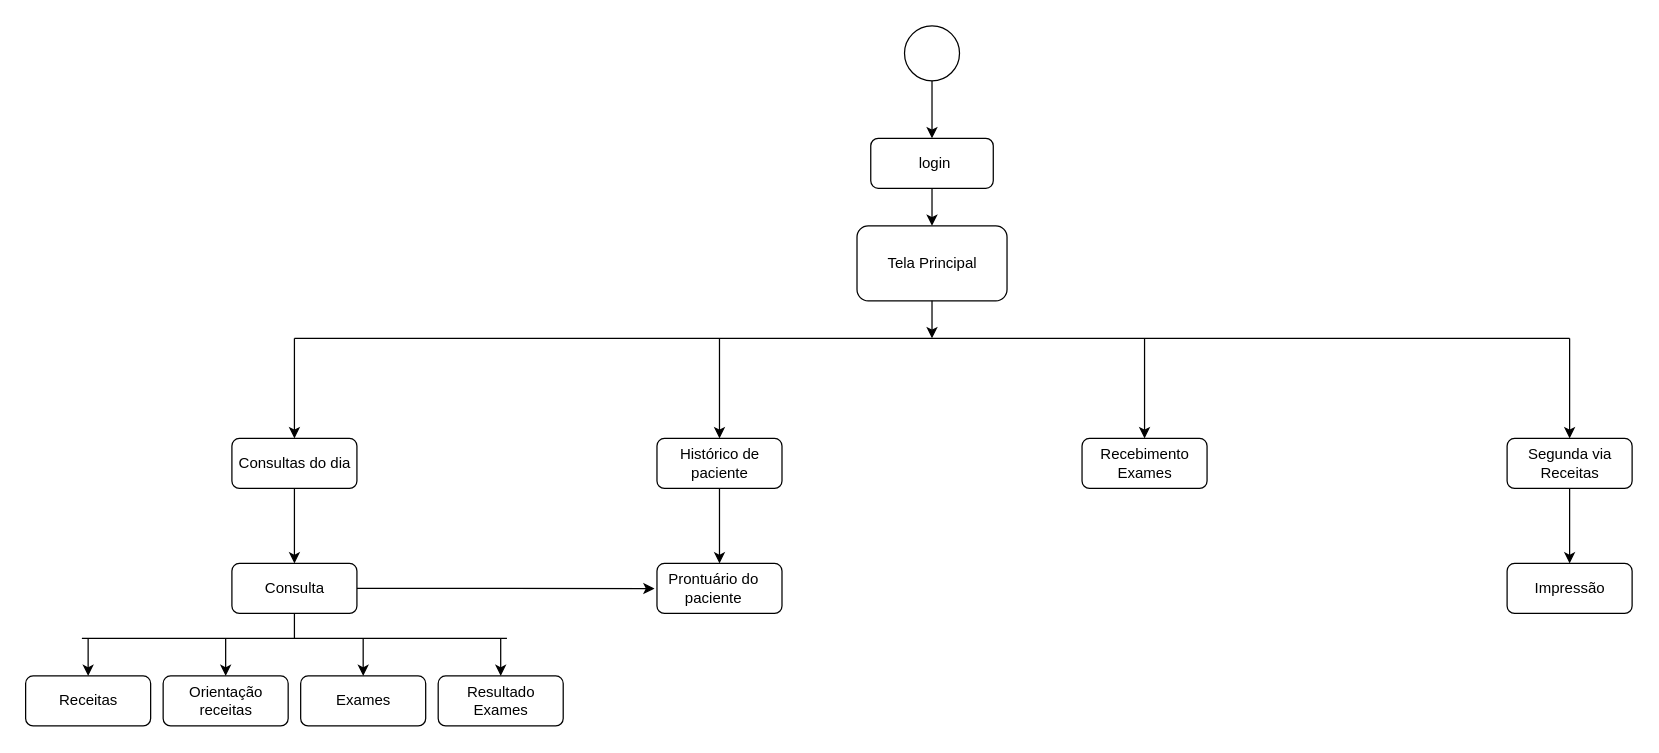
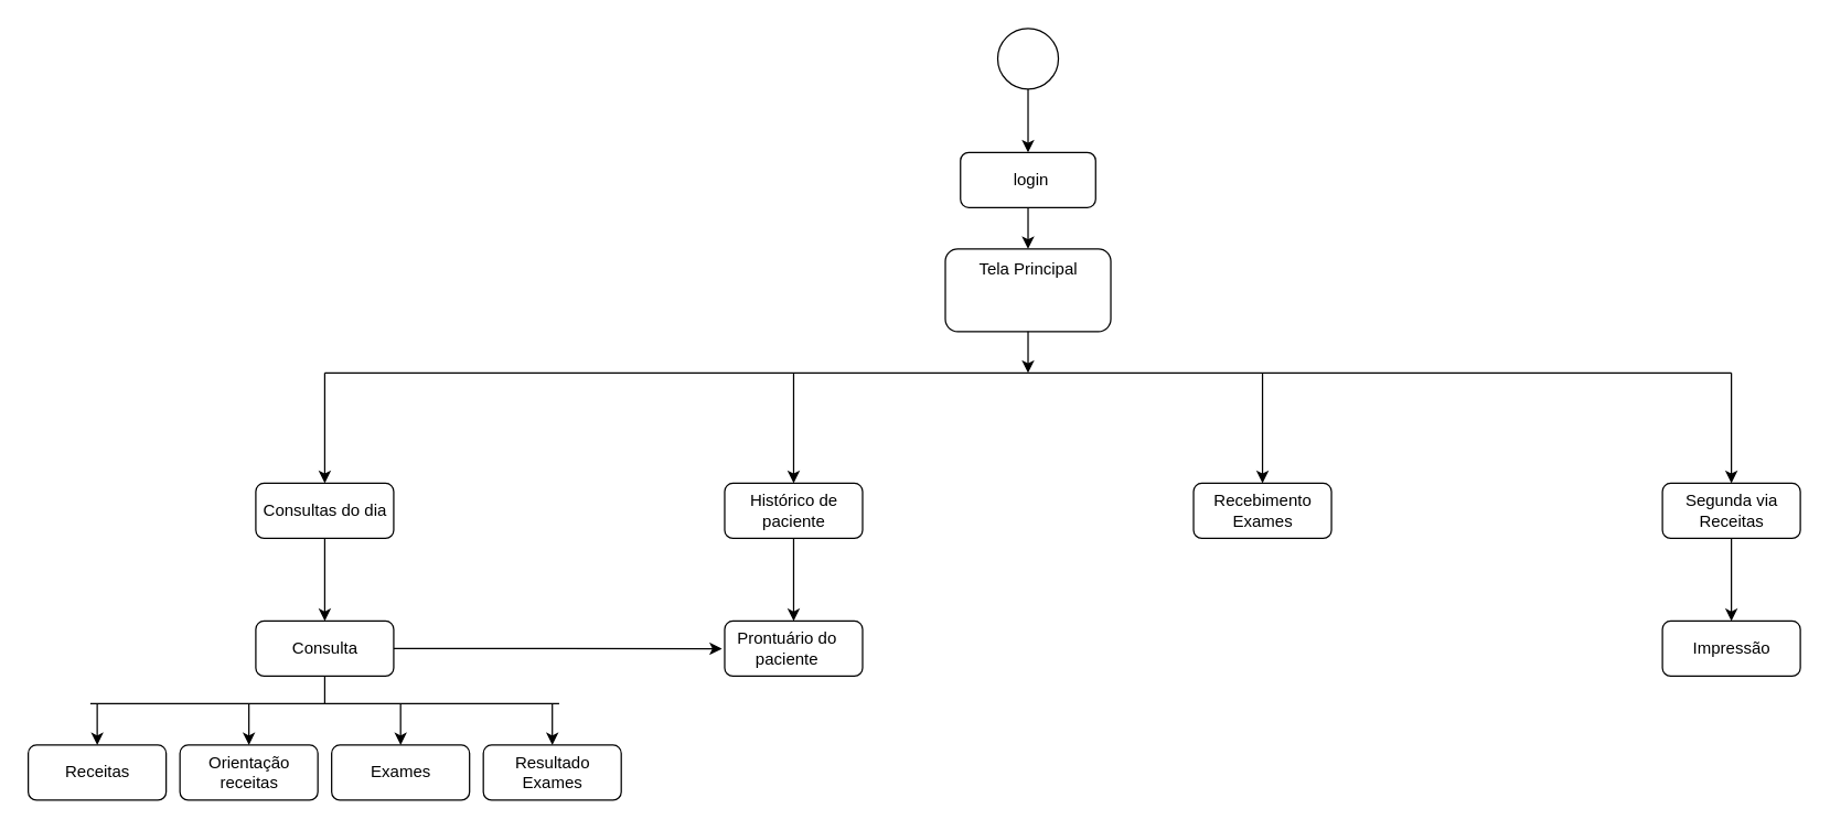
  <mxCell id="0" />
  <mxCell id="1" parent="0" />
  <mxCell id="2" value="" style="ellipse;whiteSpace=wrap;html=1;aspect=fixed;" vertex="1" parent="1"><mxGeometry x="723" y="20" width="44" height="44" as="geometry" /></mxCell>
  <mxCell id="3" value="" style="endArrow=classic;html=1;exitX=0.5;exitY=1;exitDx=0;exitDy=0;entryX=0.5;entryY=0;entryDx=0;entryDy=0;" edge="1" parent="1" source="2" target="4"><mxGeometry width="50" height="50" relative="1" as="geometry"><mxPoint x="625" y="270" as="sourcePoint" /><mxPoint x="637" y="110" as="targetPoint" /></mxGeometry></mxCell>
  <mxCell id="4" value="" style="rounded=1;whiteSpace=wrap;html=1;" vertex="1" parent="1"><mxGeometry x="696" y="110" width="98" height="40" as="geometry" /></mxCell>
  <mxCell id="5" value="" style="endArrow=none;html=1;" edge="1" parent="1"><mxGeometry width="50" height="50" relative="1" as="geometry"><mxPoint x="235" y="270" as="sourcePoint" /><mxPoint x="1255" y="270" as="targetPoint" /></mxGeometry></mxCell>
  <mxCell id="6" value="" style="rounded=1;whiteSpace=wrap;html=1;" vertex="1" parent="1"><mxGeometry x="685" y="180" width="120" height="60" as="geometry" /></mxCell>
  <mxCell id="7" value="" style="endArrow=classic;html=1;" edge="1" parent="1"><mxGeometry width="50" height="50" relative="1" as="geometry"><mxPoint x="235" y="270" as="sourcePoint" /><mxPoint x="235" y="350" as="targetPoint" /></mxGeometry></mxCell>
  <mxCell id="8" value="" style="rounded=1;whiteSpace=wrap;html=1;" vertex="1" parent="1"><mxGeometry x="185" y="350" width="100" height="40" as="geometry" /></mxCell>
  <mxCell id="9" value="Consultas do dia" style="text;html=1;align=center;verticalAlign=middle;resizable=0;points=[];autosize=1;" vertex="1" parent="1"><mxGeometry x="180" y="360" width="110" height="20" as="geometry" /></mxCell>
  <mxCell id="10" value="" style="endArrow=classic;html=1;exitX=0.5;exitY=1;exitDx=0;exitDy=0;entryX=0.5;entryY=0;entryDx=0;entryDy=0;" edge="1" parent="1" source="8" target="12"><mxGeometry width="50" height="50" relative="1" as="geometry"><mxPoint x="225" y="440" as="sourcePoint" /><mxPoint x="235" y="420" as="targetPoint" /></mxGeometry></mxCell>
  <mxCell id="11" style="edgeStyle=orthogonalEdgeStyle;rounded=0;orthogonalLoop=1;jettySize=auto;html=1;exitX=1;exitY=0.5;exitDx=0;exitDy=0;entryX=-0.022;entryY=0.505;entryDx=0;entryDy=0;entryPerimeter=0;" edge="1" parent="1" source="12" target="19"><mxGeometry relative="1" as="geometry" /></mxCell>
  <mxCell id="12" value="" style="rounded=1;whiteSpace=wrap;html=1;" vertex="1" parent="1"><mxGeometry x="185" y="450" width="100" height="40" as="geometry" /></mxCell>
  <mxCell id="13" value="Consulta" style="text;html=1;align=center;verticalAlign=middle;resizable=0;points=[];autosize=1;" vertex="1" parent="1"><mxGeometry x="200" y="460" width="70" height="20" as="geometry" /></mxCell>
  <mxCell id="14" value="" style="endArrow=classic;html=1;" edge="1" parent="1"><mxGeometry width="50" height="50" relative="1" as="geometry"><mxPoint x="575" y="270" as="sourcePoint" /><mxPoint x="575" y="350" as="targetPoint" /></mxGeometry></mxCell>
  <mxCell id="15" value="" style="rounded=1;whiteSpace=wrap;html=1;" vertex="1" parent="1"><mxGeometry x="525" y="350" width="100" height="40" as="geometry" /></mxCell>
  <mxCell id="16" value="" style="endArrow=classic;html=1;exitX=0.5;exitY=1;exitDx=0;exitDy=0;entryX=0.5;entryY=0;entryDx=0;entryDy=0;" edge="1" parent="1" source="15" target="17"><mxGeometry width="50" height="50" relative="1" as="geometry"><mxPoint x="565" y="440" as="sourcePoint" /><mxPoint x="575" y="420" as="targetPoint" /></mxGeometry></mxCell>
  <mxCell id="17" value="" style="rounded=1;whiteSpace=wrap;html=1;" vertex="1" parent="1"><mxGeometry x="525" y="450" width="100" height="40" as="geometry" /></mxCell>
  <mxCell id="18" value="&lt;div&gt;Histórico de &lt;br&gt;&lt;/div&gt;&lt;div&gt;paciente&lt;/div&gt;" style="text;html=1;align=center;verticalAlign=middle;resizable=0;points=[];autosize=1;" vertex="1" parent="1"><mxGeometry x="535" y="355" width="80" height="30" as="geometry" /></mxCell>
  <mxCell id="19" value="&lt;div&gt;Prontuário do&lt;/div&gt;&lt;div&gt;paciente&lt;br&gt;&lt;/div&gt;" style="text;html=1;align=center;verticalAlign=middle;resizable=0;points=[];autosize=1;" vertex="1" parent="1"><mxGeometry x="525" y="455" width="90" height="30" as="geometry" /></mxCell>
  <mxCell id="20" value="" style="endArrow=classic;html=1;" edge="1" parent="1"><mxGeometry width="50" height="50" relative="1" as="geometry"><mxPoint x="915" y="270" as="sourcePoint" /><mxPoint x="915" y="350" as="targetPoint" /></mxGeometry></mxCell>
  <mxCell id="21" value="" style="rounded=1;whiteSpace=wrap;html=1;" vertex="1" parent="1"><mxGeometry x="865" y="350" width="100" height="40" as="geometry" /></mxCell>
  <mxCell id="22" value="&lt;div&gt;Recebimento&lt;/div&gt;&lt;div&gt;Exames&lt;br&gt;&lt;/div&gt;" style="text;html=1;align=center;verticalAlign=middle;resizable=0;points=[];autosize=1;" vertex="1" parent="1"><mxGeometry x="870" y="355" width="90" height="30" as="geometry" /></mxCell>
  <mxCell id="23" value="" style="endArrow=classic;html=1;" edge="1" parent="1"><mxGeometry width="50" height="50" relative="1" as="geometry"><mxPoint x="1255" y="270" as="sourcePoint" /><mxPoint x="1255" y="350" as="targetPoint" /></mxGeometry></mxCell>
  <mxCell id="24" value="" style="rounded=1;whiteSpace=wrap;html=1;" vertex="1" parent="1"><mxGeometry x="1205" y="350" width="100" height="40" as="geometry" /></mxCell>
  <mxCell id="25" value="&lt;div&gt;Segunda via&lt;/div&gt;&lt;div&gt;Receitas&lt;br&gt;&lt;/div&gt;" style="text;html=1;align=center;verticalAlign=middle;resizable=0;points=[];autosize=1;" vertex="1" parent="1"><mxGeometry x="1215" y="355" width="80" height="30" as="geometry" /></mxCell>
  <mxCell id="26" value="" style="endArrow=classic;html=1;exitX=0.5;exitY=1;exitDx=0;exitDy=0;entryX=0.5;entryY=0;entryDx=0;entryDy=0;" edge="1" parent="1" source="24" target="27"><mxGeometry width="50" height="50" relative="1" as="geometry"><mxPoint x="1245" y="440" as="sourcePoint" /><mxPoint x="1255" y="420" as="targetPoint" /></mxGeometry></mxCell>
  <mxCell id="27" value="" style="rounded=1;whiteSpace=wrap;html=1;" vertex="1" parent="1"><mxGeometry x="1205" y="450" width="100" height="40" as="geometry" /></mxCell>
  <mxCell id="28" value="Impressão" style="text;html=1;align=center;verticalAlign=middle;resizable=0;points=[];autosize=1;" vertex="1" parent="1"><mxGeometry x="1215" y="460" width="80" height="20" as="geometry" /></mxCell>
  <mxCell id="29" value="" style="endArrow=classic;html=1;entryX=0.5;entryY=0;entryDx=0;entryDy=0;exitX=0.5;exitY=1;exitDx=0;exitDy=0;" edge="1" parent="1" source="4" target="6"><mxGeometry width="50" height="50" relative="1" as="geometry"><mxPoint x="715" y="60" as="sourcePoint" /><mxPoint x="765" y="10" as="targetPoint" /></mxGeometry></mxCell>
  <mxCell id="30" value="" style="endArrow=classic;html=1;exitX=0.5;exitY=1;exitDx=0;exitDy=0;" edge="1" parent="1" source="6"><mxGeometry width="50" height="50" relative="1" as="geometry"><mxPoint x="815" y="130" as="sourcePoint" /><mxPoint x="745" y="270" as="targetPoint" /></mxGeometry></mxCell>
  <mxCell id="31" value="login" style="text;html=1;align=center;verticalAlign=middle;resizable=0;points=[];autosize=1;" vertex="1" parent="1"><mxGeometry x="727" y="120" width="40" height="20" as="geometry" /></mxCell>
- <mxCell id="32" value="Tela Principal" style="text;html=1;align=center;verticalAlign=middle;resizable=0;points=[];autosize=1;" vertex="1" parent="1"><mxGeometry x="700" y="200" width="90" height="20" as="geometry" /></mxCell>
+ <mxCell id="32" value="Tela Principal" style="text;html=1;align=center;verticalAlign=middle;resizable=0;points=[];autosize=1;" vertex="1" parent="1"><mxGeometry x="700" y="185" width="90" height="20" as="geometry" /></mxCell>
  <mxCell id="33" value="" style="endArrow=none;html=1;exitX=0.5;exitY=1;exitDx=0;exitDy=0;" edge="1" parent="1" source="12"><mxGeometry width="50" height="50" relative="1" as="geometry"><mxPoint x="385" y="340" as="sourcePoint" /><mxPoint x="235" y="510" as="targetPoint" /></mxGeometry></mxCell>
  <mxCell id="34" value="" style="endArrow=none;html=1;" edge="1" parent="1"><mxGeometry width="50" height="50" relative="1" as="geometry"><mxPoint x="65" y="510" as="sourcePoint" /><mxPoint x="405" y="510" as="targetPoint" /></mxGeometry></mxCell>
  <mxCell id="35" value="" style="endArrow=classic;html=1;" edge="1" parent="1"><mxGeometry width="50" height="50" relative="1" as="geometry"><mxPoint x="70" y="510" as="sourcePoint" /><mxPoint x="70" y="540" as="targetPoint" /></mxGeometry></mxCell>
  <mxCell id="36" value="" style="rounded=1;whiteSpace=wrap;html=1;" vertex="1" parent="1"><mxGeometry x="20" y="540" width="100" height="40" as="geometry" /></mxCell>
  <mxCell id="37" value="Receitas" style="text;html=1;align=center;verticalAlign=middle;resizable=0;points=[];autosize=1;" vertex="1" parent="1"><mxGeometry x="40" y="550" width="60" height="20" as="geometry" /></mxCell>
  <mxCell id="38" value="" style="endArrow=classic;html=1;" edge="1" parent="1"><mxGeometry width="50" height="50" relative="1" as="geometry"><mxPoint x="180" y="510" as="sourcePoint" /><mxPoint x="180" y="540" as="targetPoint" /></mxGeometry></mxCell>
  <mxCell id="39" value="" style="rounded=1;whiteSpace=wrap;html=1;" vertex="1" parent="1"><mxGeometry x="130" y="540" width="100" height="40" as="geometry" /></mxCell>
  <mxCell id="40" value="&lt;div&gt;Orientação&lt;/div&gt;&lt;div&gt;receitas&lt;br&gt;&lt;/div&gt;" style="text;html=1;align=center;verticalAlign=middle;resizable=0;points=[];autosize=1;" vertex="1" parent="1"><mxGeometry x="140" y="545" width="80" height="30" as="geometry" /></mxCell>
  <mxCell id="41" value="" style="endArrow=classic;html=1;" edge="1" parent="1"><mxGeometry width="50" height="50" relative="1" as="geometry"><mxPoint x="290" y="510" as="sourcePoint" /><mxPoint x="290" y="540" as="targetPoint" /></mxGeometry></mxCell>
  <mxCell id="42" value="" style="rounded=1;whiteSpace=wrap;html=1;" vertex="1" parent="1"><mxGeometry x="240" y="540" width="100" height="40" as="geometry" /></mxCell>
  <mxCell id="43" value="Exames" style="text;html=1;align=center;verticalAlign=middle;resizable=0;points=[];autosize=1;" vertex="1" parent="1"><mxGeometry x="260" y="550" width="60" height="20" as="geometry" /></mxCell>
  <mxCell id="44" value="" style="endArrow=classic;html=1;" edge="1" parent="1"><mxGeometry width="50" height="50" relative="1" as="geometry"><mxPoint x="400" y="510" as="sourcePoint" /><mxPoint x="400" y="540" as="targetPoint" /></mxGeometry></mxCell>
  <mxCell id="45" value="" style="rounded=1;whiteSpace=wrap;html=1;" vertex="1" parent="1"><mxGeometry x="350" y="540" width="100" height="40" as="geometry" /></mxCell>
  <mxCell id="46" value="&lt;div&gt;Resultado&lt;/div&gt;&lt;div&gt;Exames&lt;br&gt;&lt;/div&gt;" style="text;html=1;align=center;verticalAlign=middle;resizable=0;points=[];autosize=1;" vertex="1" parent="1"><mxGeometry x="365" y="545" width="70" height="30" as="geometry" /></mxCell>
